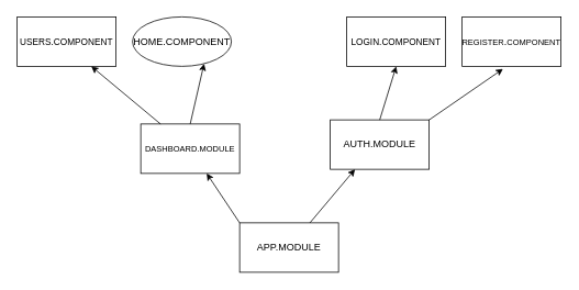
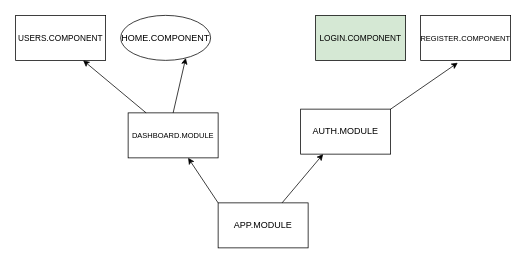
  <mxCell id="0" />
  <mxCell id="1" parent="0" />
  <mxCell id="2" value="USERS.COMPONENT" style="rounded=0;whiteSpace=wrap;html=1;fontSize=11;" vertex="1" parent="1"><mxGeometry x="20" y="20" width="120" height="60" as="geometry" /></mxCell>
  <mxCell id="3" value="HOME.COMPONENT" style="ellipse;whiteSpace=wrap;html=1;" vertex="1" parent="1"><mxGeometry x="160" y="20" width="120" height="60" as="geometry" /></mxCell>
- <mxCell id="4" value="&lt;font style=&quot;font-size: 11px;&quot;&gt;LOGIN.COMPONENT&lt;/font&gt;" style="rounded=0;whiteSpace=wrap;html=1;" vertex="1" parent="1"><mxGeometry x="420" y="20" width="120" height="60" as="geometry" /></mxCell>
+ <mxCell id="4" value="&lt;font style=&quot;font-size: 11px;&quot;&gt;LOGIN.COMPONENT&lt;/font&gt;" style="rounded=0;whiteSpace=wrap;html=1;fillColor=#d5e8d4;" vertex="1" parent="1"><mxGeometry x="420" y="20" width="120" height="60" as="geometry" /></mxCell>
  <mxCell id="5" value="&lt;font style=&quot;font-size: 10px;&quot;&gt;REGISTER&lt;/font&gt;.&lt;font style=&quot;font-size: 10px;&quot;&gt;COMPONENT&lt;/font&gt;" style="rounded=0;whiteSpace=wrap;html=1;" vertex="1" parent="1"><mxGeometry x="560" y="20" width="120" height="60" as="geometry" /></mxCell>
  <mxCell id="6" value="APP.MODULE" style="rounded=0;whiteSpace=wrap;html=1;" vertex="1" parent="1"><mxGeometry x="290" y="270" width="120" height="60" as="geometry" /></mxCell>
  <mxCell id="7" value="DASHBOARD.MODULE" style="rounded=0;whiteSpace=wrap;html=1;fontSize=10;" vertex="1" parent="1"><mxGeometry x="170" y="150" width="120" height="60" as="geometry" /></mxCell>
  <mxCell id="8" value="AUTH.MODULE" style="rounded=0;whiteSpace=wrap;html=1;" vertex="1" parent="1"><mxGeometry x="400" y="145" width="120" height="60" as="geometry" /></mxCell>
  <mxCell id="9" value="" style="endArrow=classic;html=1;fontSize=11;exitX=0;exitY=0;exitDx=0;exitDy=0;" edge="1" parent="1" source="6" target="7"><mxGeometry width="50" height="50" relative="1" as="geometry"><mxPoint x="250" y="280" as="sourcePoint" /><mxPoint x="300" y="230" as="targetPoint" /></mxGeometry></mxCell>
  <mxCell id="10" value="" style="endArrow=classic;html=1;fontSize=11;entryX=0.25;entryY=1;entryDx=0;entryDy=0;" edge="1" parent="1" source="6" target="8"><mxGeometry width="50" height="50" relative="1" as="geometry"><mxPoint x="300" y="280" as="sourcePoint" /><mxPoint x="260" y="220" as="targetPoint" /></mxGeometry></mxCell>
  <mxCell id="11" value="" style="endArrow=classic;html=1;fontSize=11;entryX=0.413;entryY=1.053;entryDx=0;entryDy=0;entryPerimeter=0;exitX=1;exitY=0;exitDx=0;exitDy=0;" edge="1" parent="1" source="8" target="5"><mxGeometry width="50" height="50" relative="1" as="geometry"><mxPoint x="460" y="230" as="sourcePoint" /><mxPoint x="510" y="180" as="targetPoint" /></mxGeometry></mxCell>
- <mxCell id="12" value="" style="endArrow=classic;html=1;fontSize=11;entryX=0.5;entryY=1;entryDx=0;entryDy=0;exitX=0.5;exitY=0;exitDx=0;exitDy=0;" edge="1" parent="1" source="8" target="4"><mxGeometry width="50" height="50" relative="1" as="geometry"><mxPoint x="460" y="230" as="sourcePoint" /><mxPoint x="510" y="180" as="targetPoint" /></mxGeometry></mxCell>
  <mxCell id="13" value="" style="endArrow=classic;html=1;fontSize=11;entryX=0.75;entryY=1;entryDx=0;entryDy=0;" edge="1" parent="1" source="7" target="2"><mxGeometry width="50" height="50" relative="1" as="geometry"><mxPoint x="460" y="230" as="sourcePoint" /><mxPoint x="510" y="180" as="targetPoint" /></mxGeometry></mxCell>
  <mxCell id="14" value="" style="endArrow=classic;html=1;fontSize=11;entryX=0.75;entryY=1;entryDx=0;entryDy=0;exitX=0.5;exitY=0;exitDx=0;exitDy=0;" edge="1" parent="1" source="7" target="3"><mxGeometry width="50" height="50" relative="1" as="geometry"><mxPoint x="220" y="140" as="sourcePoint" /><mxPoint x="270" y="90" as="targetPoint" /></mxGeometry></mxCell>
